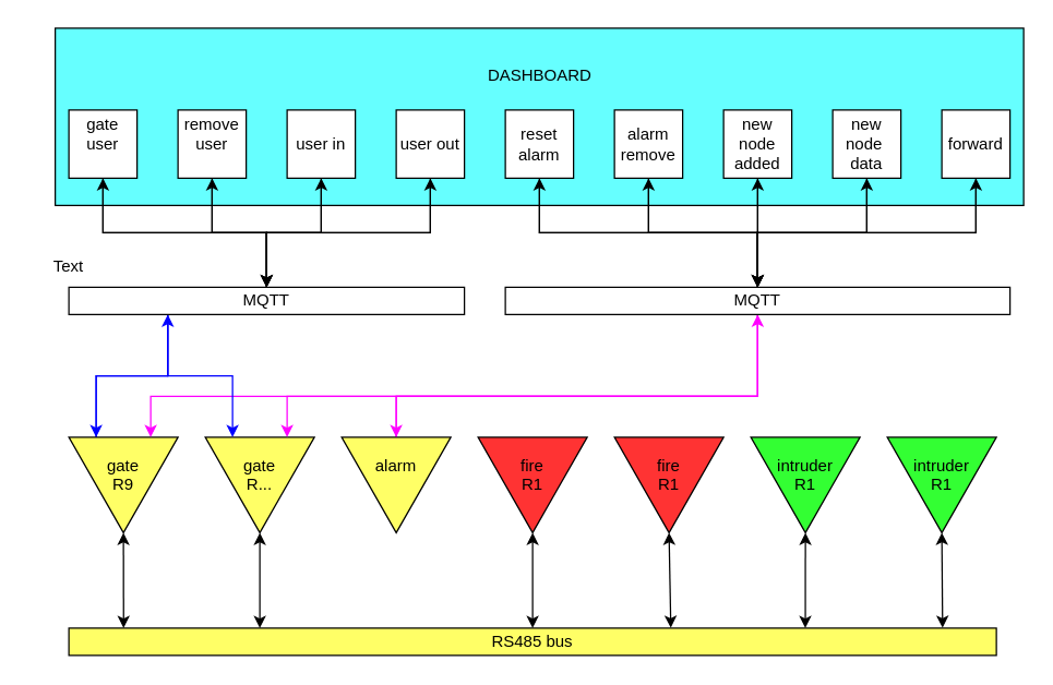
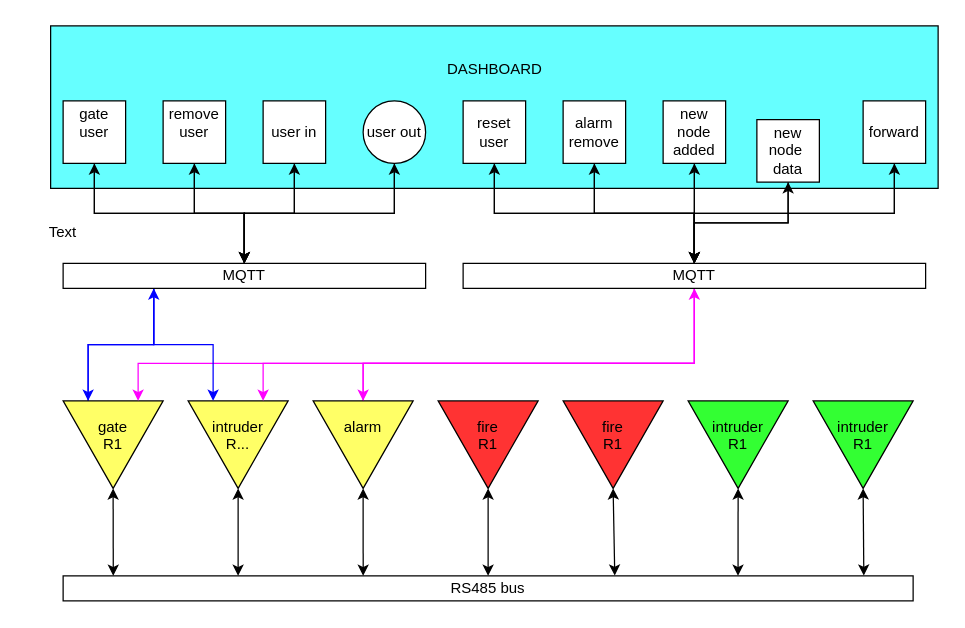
  <mxCell id="0" />
  <mxCell id="1" parent="0" />
  <mxCell id="2" value="" style="rounded=0;whiteSpace=wrap;html=1;fillColor=#66FFFF;" vertex="1" parent="1"><mxGeometry x="40" y="20" width="710" height="130" as="geometry" /></mxCell>
  <mxCell id="3" style="edgeStyle=orthogonalEdgeStyle;rounded=0;orthogonalLoop=1;jettySize=auto;html=1;exitX=0.5;exitY=1;exitDx=0;exitDy=0;entryX=0.5;entryY=0;entryDx=0;entryDy=0;" edge="1" parent="1" source="4" target="47"><mxGeometry relative="1" as="geometry" /></mxCell>
  <mxCell id="4" value="gate user&lt;div&gt;&lt;br&gt;&lt;/div&gt;" style="whiteSpace=wrap;html=1;aspect=fixed;" vertex="1" parent="1"><mxGeometry x="50" y="80" width="50" height="50" as="geometry" /></mxCell>
  <mxCell id="5" style="edgeStyle=orthogonalEdgeStyle;rounded=0;orthogonalLoop=1;jettySize=auto;html=1;exitX=0.5;exitY=1;exitDx=0;exitDy=0;" edge="1" parent="1" source="7"><mxGeometry relative="1" as="geometry"><mxPoint x="155.241" y="130.138" as="targetPoint" /></mxGeometry></mxCell>
  <mxCell id="6" style="edgeStyle=orthogonalEdgeStyle;rounded=0;orthogonalLoop=1;jettySize=auto;html=1;exitX=0.5;exitY=1;exitDx=0;exitDy=0;entryX=0.5;entryY=0;entryDx=0;entryDy=0;" edge="1" parent="1" source="7" target="47"><mxGeometry relative="1" as="geometry" /></mxCell>
  <mxCell id="7" value="remove user&lt;div&gt;&lt;br&gt;&lt;/div&gt;" style="whiteSpace=wrap;html=1;aspect=fixed;" vertex="1" parent="1"><mxGeometry x="130" y="80" width="50" height="50" as="geometry" /></mxCell>
  <mxCell id="8" style="edgeStyle=orthogonalEdgeStyle;rounded=0;orthogonalLoop=1;jettySize=auto;html=1;exitX=0.5;exitY=1;exitDx=0;exitDy=0;entryX=0.5;entryY=0;entryDx=0;entryDy=0;" edge="1" parent="1" source="9" target="40"><mxGeometry relative="1" as="geometry" /></mxCell>
  <mxCell id="9" value="alarm remove" style="whiteSpace=wrap;html=1;aspect=fixed;" vertex="1" parent="1"><mxGeometry x="450" y="80" width="50" height="50" as="geometry" /></mxCell>
  <mxCell id="10" style="edgeStyle=orthogonalEdgeStyle;rounded=0;orthogonalLoop=1;jettySize=auto;html=1;exitX=0.5;exitY=1;exitDx=0;exitDy=0;entryX=0.5;entryY=0;entryDx=0;entryDy=0;" edge="1" parent="1" source="11" target="40"><mxGeometry relative="1" as="geometry" /></mxCell>
- <mxCell id="11" value="reset alarm" style="whiteSpace=wrap;html=1;aspect=fixed;" vertex="1" parent="1"><mxGeometry x="370" y="80" width="50" height="50" as="geometry" /></mxCell>
+ <mxCell id="11" value="reset user" style="whiteSpace=wrap;html=1;aspect=fixed;" vertex="1" parent="1"><mxGeometry x="370" y="80" width="50" height="50" as="geometry" /></mxCell>
  <mxCell id="12" style="edgeStyle=orthogonalEdgeStyle;rounded=0;orthogonalLoop=1;jettySize=auto;html=1;exitX=0.5;exitY=1;exitDx=0;exitDy=0;entryX=0.5;entryY=0;entryDx=0;entryDy=0;" edge="1" parent="1" source="13" target="40"><mxGeometry relative="1" as="geometry" /></mxCell>
- <mxCell id="13" value="new node&amp;nbsp;&lt;div&gt;data&lt;/div&gt;" style="whiteSpace=wrap;html=1;aspect=fixed;" vertex="1" parent="1"><mxGeometry x="610" y="80" width="50" height="50" as="geometry" /></mxCell>
+ <mxCell id="13" value="new node&amp;nbsp;&lt;div&gt;data&lt;/div&gt;" style="whiteSpace=wrap;html=1;aspect=fixed;" vertex="1" parent="1"><mxGeometry x="605" y="95" width="50" height="50" as="geometry" /></mxCell>
  <mxCell id="14" style="edgeStyle=orthogonalEdgeStyle;rounded=0;orthogonalLoop=1;jettySize=auto;html=1;exitX=0.5;exitY=1;exitDx=0;exitDy=0;entryX=0.5;entryY=0;entryDx=0;entryDy=0;" edge="1" parent="1" source="15" target="40"><mxGeometry relative="1" as="geometry" /></mxCell>
  <mxCell id="15" value="new node added" style="whiteSpace=wrap;html=1;aspect=fixed;" vertex="1" parent="1"><mxGeometry x="530" y="80" width="50" height="50" as="geometry" /></mxCell>
  <mxCell id="16" style="edgeStyle=orthogonalEdgeStyle;rounded=0;orthogonalLoop=1;jettySize=auto;html=1;exitX=0.5;exitY=1;exitDx=0;exitDy=0;entryX=0.5;entryY=0;entryDx=0;entryDy=0;" edge="1" parent="1" source="17" target="47"><mxGeometry relative="1" as="geometry" /></mxCell>
  <mxCell id="17" value="user in" style="whiteSpace=wrap;html=1;aspect=fixed;" vertex="1" parent="1"><mxGeometry x="210" y="80" width="50" height="50" as="geometry" /></mxCell>
  <mxCell id="18" style="edgeStyle=orthogonalEdgeStyle;rounded=0;orthogonalLoop=1;jettySize=auto;html=1;exitX=0.5;exitY=1;exitDx=0;exitDy=0;entryX=0.5;entryY=0;entryDx=0;entryDy=0;" edge="1" parent="1" source="19" target="47"><mxGeometry relative="1" as="geometry" /></mxCell>
- <mxCell id="19" value="user out" style="whiteSpace=wrap;html=1;aspect=fixed;" vertex="1" parent="1"><mxGeometry x="290" y="80" width="50" height="50" as="geometry" /></mxCell>
+ <mxCell id="19" value="user out" style="ellipse;whiteSpace=wrap;html=1;aspect=fixed;" vertex="1" parent="1"><mxGeometry x="290" y="80" width="50" height="50" as="geometry" /></mxCell>
  <mxCell id="20" style="edgeStyle=orthogonalEdgeStyle;rounded=0;orthogonalLoop=1;jettySize=auto;html=1;exitX=0;exitY=0.75;exitDx=0;exitDy=0;entryX=0.25;entryY=1;entryDx=0;entryDy=0;strokeColor=#0000FF;" edge="1" parent="1" source="21" target="47"><mxGeometry relative="1" as="geometry" /></mxCell>
- <mxCell id="21" value="gate&lt;div&gt;R9&lt;/div&gt;&lt;div&gt;&lt;br&gt;&lt;/div&gt;" style="triangle;whiteSpace=wrap;html=1;direction=south;fillColor=#FFFF66;" vertex="1" parent="1"><mxGeometry x="50" y="320" width="80" height="70" as="geometry" /></mxCell>
- <mxCell id="22" value="gate&lt;div&gt;R...&lt;/div&gt;&lt;div&gt;&lt;br&gt;&lt;/div&gt;" style="triangle;whiteSpace=wrap;html=1;direction=south;fillColor=#FFFF66;" vertex="1" parent="1"><mxGeometry x="150" y="320" width="80" height="70" as="geometry" /></mxCell>
+ <mxCell id="21" value="gate&lt;div&gt;R1&lt;/div&gt;&lt;div&gt;&lt;br&gt;&lt;/div&gt;" style="triangle;whiteSpace=wrap;html=1;direction=south;fillColor=#FFFF66;" vertex="1" parent="1"><mxGeometry x="50" y="320" width="80" height="70" as="geometry" /></mxCell>
+ <mxCell id="22" value="intruder&lt;div&gt;R...&lt;/div&gt;&lt;div&gt;&lt;br&gt;&lt;/div&gt;" style="triangle;whiteSpace=wrap;html=1;direction=south;fillColor=#FFFF66;" vertex="1" parent="1"><mxGeometry x="150" y="320" width="80" height="70" as="geometry" /></mxCell>
  <mxCell id="23" style="edgeStyle=orthogonalEdgeStyle;rounded=0;orthogonalLoop=1;jettySize=auto;html=1;exitX=0;exitY=0.5;exitDx=0;exitDy=0;entryX=0.5;entryY=1;entryDx=0;entryDy=0;strokeColor=#FF00FF;" edge="1" parent="1" source="24" target="40"><mxGeometry relative="1" as="geometry"><Array as="points"><mxPoint x="290" y="290" /><mxPoint x="555" y="290" /></Array></mxGeometry></mxCell>
  <mxCell id="24" value="&lt;div&gt;alarm&lt;/div&gt;&lt;div&gt;&lt;br&gt;&lt;/div&gt;&lt;div&gt;&lt;br&gt;&lt;/div&gt;" style="triangle;whiteSpace=wrap;html=1;direction=south;fillColor=#FFFF66;" vertex="1" parent="1"><mxGeometry x="250" y="320" width="80" height="70" as="geometry" /></mxCell>
  <mxCell id="25" value="&lt;div&gt;fire&lt;/div&gt;&lt;div&gt;R1&lt;/div&gt;&lt;div&gt;&lt;br&gt;&lt;/div&gt;" style="triangle;whiteSpace=wrap;html=1;direction=south;fillColor=#FF3333;" vertex="1" parent="1"><mxGeometry x="350" y="320" width="80" height="70" as="geometry" /></mxCell>
  <mxCell id="26" value="&lt;div&gt;intruder&lt;/div&gt;&lt;div&gt;R1&lt;/div&gt;&lt;div&gt;&lt;br&gt;&lt;/div&gt;" style="triangle;whiteSpace=wrap;html=1;direction=south;fillColor=#33FF33;" vertex="1" parent="1"><mxGeometry x="650" y="320" width="80" height="70" as="geometry" /></mxCell>
  <mxCell id="27" style="edgeStyle=orthogonalEdgeStyle;rounded=0;orthogonalLoop=1;jettySize=auto;html=1;exitX=0.5;exitY=1;exitDx=0;exitDy=0;entryX=0.5;entryY=0;entryDx=0;entryDy=0;" edge="1" parent="1" source="28" target="40"><mxGeometry relative="1" as="geometry" /></mxCell>
  <mxCell id="28" value="forward" style="whiteSpace=wrap;html=1;aspect=fixed;" vertex="1" parent="1"><mxGeometry x="690" y="80" width="50" height="50" as="geometry" /></mxCell>
  <mxCell id="29" value="&lt;div&gt;intruder&lt;/div&gt;&lt;div&gt;R1&lt;/div&gt;&lt;div&gt;&lt;br&gt;&lt;/div&gt;" style="triangle;whiteSpace=wrap;html=1;direction=south;fillColor=#33FF33;" vertex="1" parent="1"><mxGeometry x="550" y="320" width="80" height="70" as="geometry" /></mxCell>
  <mxCell id="30" value="&lt;div&gt;fire&lt;/div&gt;&lt;div&gt;R1&lt;/div&gt;&lt;div&gt;&lt;br&gt;&lt;/div&gt;" style="triangle;whiteSpace=wrap;html=1;direction=south;fillColor=#FF3333;" vertex="1" parent="1"><mxGeometry x="450" y="320" width="80" height="70" as="geometry" /></mxCell>
- <mxCell id="31" value="RS485 bus" style="whiteSpace=wrap;html=1;fillColor=#ffff66;" vertex="1" parent="1"><mxGeometry x="50" y="460" width="680" height="20" as="geometry" /></mxCell>
+ <mxCell id="31" value="RS485 bus" style="whiteSpace=wrap;html=1;" vertex="1" parent="1"><mxGeometry x="50" y="460" width="680" height="20" as="geometry" /></mxCell>
  <mxCell id="32" style="edgeStyle=orthogonalEdgeStyle;rounded=0;orthogonalLoop=1;jettySize=auto;html=1;exitX=0.5;exitY=1;exitDx=0;exitDy=0;entryX=0;entryY=0.5;entryDx=0;entryDy=0;strokeColor=#FF00FF;" edge="1" parent="1" source="40" target="24"><mxGeometry relative="1" as="geometry"><Array as="points"><mxPoint x="555" y="290" /><mxPoint x="290" y="290" /></Array></mxGeometry></mxCell>
  <mxCell id="33" style="edgeStyle=orthogonalEdgeStyle;rounded=0;orthogonalLoop=1;jettySize=auto;html=1;exitX=0.5;exitY=1;exitDx=0;exitDy=0;entryX=0;entryY=0.25;entryDx=0;entryDy=0;strokeColor=#FF00FF;" edge="1" parent="1" source="40" target="22"><mxGeometry relative="1" as="geometry"><Array as="points"><mxPoint x="555" y="290" /><mxPoint x="210" y="290" /></Array></mxGeometry></mxCell>
  <mxCell id="34" style="edgeStyle=orthogonalEdgeStyle;rounded=0;orthogonalLoop=1;jettySize=auto;html=1;exitX=0.5;exitY=1;exitDx=0;exitDy=0;entryX=0;entryY=0.25;entryDx=0;entryDy=0;strokeColor=#FF00FF;" edge="1" parent="1" source="40" target="21"><mxGeometry relative="1" as="geometry"><Array as="points"><mxPoint x="555" y="290" /><mxPoint x="110" y="290" /></Array></mxGeometry></mxCell>
  <mxCell id="35" style="edgeStyle=orthogonalEdgeStyle;rounded=0;orthogonalLoop=1;jettySize=auto;html=1;exitX=0.5;exitY=0;exitDx=0;exitDy=0;entryX=0.5;entryY=1;entryDx=0;entryDy=0;" edge="1" parent="1" source="40" target="11"><mxGeometry relative="1" as="geometry" /></mxCell>
  <mxCell id="36" style="edgeStyle=orthogonalEdgeStyle;rounded=0;orthogonalLoop=1;jettySize=auto;html=1;exitX=0.5;exitY=0;exitDx=0;exitDy=0;entryX=0.5;entryY=1;entryDx=0;entryDy=0;" edge="1" parent="1" source="40" target="9"><mxGeometry relative="1" as="geometry" /></mxCell>
  <mxCell id="37" style="edgeStyle=orthogonalEdgeStyle;rounded=0;orthogonalLoop=1;jettySize=auto;html=1;exitX=0.5;exitY=0;exitDx=0;exitDy=0;entryX=0.5;entryY=1;entryDx=0;entryDy=0;" edge="1" parent="1" source="40" target="15"><mxGeometry relative="1" as="geometry" /></mxCell>
  <mxCell id="38" style="edgeStyle=orthogonalEdgeStyle;rounded=0;orthogonalLoop=1;jettySize=auto;html=1;exitX=0.5;exitY=0;exitDx=0;exitDy=0;entryX=0.5;entryY=1;entryDx=0;entryDy=0;" edge="1" parent="1" source="40" target="13"><mxGeometry relative="1" as="geometry" /></mxCell>
  <mxCell id="39" style="edgeStyle=orthogonalEdgeStyle;rounded=0;orthogonalLoop=1;jettySize=auto;html=1;exitX=0.5;exitY=0;exitDx=0;exitDy=0;entryX=0.5;entryY=1;entryDx=0;entryDy=0;" edge="1" parent="1" source="40" target="28"><mxGeometry relative="1" as="geometry" /></mxCell>
  <mxCell id="40" value="MQTT" style="rounded=0;whiteSpace=wrap;html=1;" vertex="1" parent="1"><mxGeometry x="370" y="210" width="370" height="20" as="geometry" /></mxCell>
  <mxCell id="41" style="edgeStyle=orthogonalEdgeStyle;rounded=0;orthogonalLoop=1;jettySize=auto;html=1;exitX=0.25;exitY=1;exitDx=0;exitDy=0;entryX=0;entryY=0.75;entryDx=0;entryDy=0;strokeColor=#0000FF;" edge="1" parent="1" source="47" target="21"><mxGeometry relative="1" as="geometry" /></mxCell>
  <mxCell id="42" style="edgeStyle=orthogonalEdgeStyle;rounded=0;orthogonalLoop=1;jettySize=auto;html=1;exitX=0.25;exitY=1;exitDx=0;exitDy=0;entryX=0;entryY=0.75;entryDx=0;entryDy=0;fillColor=#0000FF;strokeColor=#0000FF;" edge="1" parent="1" source="47" target="22"><mxGeometry relative="1" as="geometry" /></mxCell>
  <mxCell id="43" style="edgeStyle=orthogonalEdgeStyle;rounded=0;orthogonalLoop=1;jettySize=auto;html=1;exitX=0.5;exitY=0;exitDx=0;exitDy=0;entryX=0.5;entryY=1;entryDx=0;entryDy=0;" edge="1" parent="1" source="47" target="4"><mxGeometry relative="1" as="geometry" /></mxCell>
  <mxCell id="44" style="edgeStyle=orthogonalEdgeStyle;rounded=0;orthogonalLoop=1;jettySize=auto;html=1;exitX=0.5;exitY=0;exitDx=0;exitDy=0;entryX=0.5;entryY=1;entryDx=0;entryDy=0;" edge="1" parent="1" source="47" target="7"><mxGeometry relative="1" as="geometry" /></mxCell>
  <mxCell id="45" style="edgeStyle=orthogonalEdgeStyle;rounded=0;orthogonalLoop=1;jettySize=auto;html=1;exitX=0.5;exitY=0;exitDx=0;exitDy=0;entryX=0.5;entryY=1;entryDx=0;entryDy=0;" edge="1" parent="1" source="47" target="17"><mxGeometry relative="1" as="geometry" /></mxCell>
  <mxCell id="46" style="edgeStyle=orthogonalEdgeStyle;rounded=0;orthogonalLoop=1;jettySize=auto;html=1;exitX=0.5;exitY=0;exitDx=0;exitDy=0;entryX=0.5;entryY=1;entryDx=0;entryDy=0;" edge="1" parent="1" source="47" target="19"><mxGeometry relative="1" as="geometry" /></mxCell>
  <mxCell id="47" value="MQTT" style="rounded=0;whiteSpace=wrap;html=1;" vertex="1" parent="1"><mxGeometry x="50" y="210" width="290" height="20" as="geometry" /></mxCell>
  <mxCell id="48" value="" style="endArrow=classic;startArrow=classic;html=1;rounded=0;exitX=0.649;exitY=-0.01;exitDx=0;exitDy=0;exitPerimeter=0;entryX=1;entryY=0.5;entryDx=0;entryDy=0;" edge="1" parent="1" source="31" target="30"><mxGeometry width="50" height="50" relative="1" as="geometry"><mxPoint x="350" y="270" as="sourcePoint" /><mxPoint x="400" y="220" as="targetPoint" /></mxGeometry></mxCell>
  <mxCell id="49" value="" style="endArrow=classic;startArrow=classic;html=1;rounded=0;entryX=1;entryY=0.5;entryDx=0;entryDy=0;exitX=0.794;exitY=0;exitDx=0;exitDy=0;exitPerimeter=0;" edge="1" parent="1" source="31" target="29"><mxGeometry width="50" height="50" relative="1" as="geometry"><mxPoint x="350" y="270" as="sourcePoint" /><mxPoint x="400" y="220" as="targetPoint" /></mxGeometry></mxCell>
  <mxCell id="50" value="" style="endArrow=classic;startArrow=classic;html=1;rounded=0;entryX=1;entryY=0.5;entryDx=0;entryDy=0;exitX=0.942;exitY=-0.01;exitDx=0;exitDy=0;exitPerimeter=0;" edge="1" parent="1" source="31" target="26"><mxGeometry width="50" height="50" relative="1" as="geometry"><mxPoint x="350" y="270" as="sourcePoint" /><mxPoint x="400" y="220" as="targetPoint" /></mxGeometry></mxCell>
  <mxCell id="51" value="" style="endArrow=classic;startArrow=classic;html=1;rounded=0;entryX=1;entryY=0.5;entryDx=0;entryDy=0;exitX=0.5;exitY=0;exitDx=0;exitDy=0;" edge="1" parent="1" source="31" target="25"><mxGeometry width="50" height="50" relative="1" as="geometry"><mxPoint x="350" y="270" as="sourcePoint" /><mxPoint x="400" y="220" as="targetPoint" /></mxGeometry></mxCell>
+ <mxCell id="52" value="" style="endArrow=classic;startArrow=classic;html=1;rounded=0;exitX=1;exitY=0.5;exitDx=0;exitDy=0;entryX=0.353;entryY=0;entryDx=0;entryDy=0;entryPerimeter=0;" edge="1" parent="1" source="24" target="31"><mxGeometry width="50" height="50" relative="1" as="geometry"><mxPoint x="350" y="280" as="sourcePoint" /><mxPoint x="400" y="220" as="targetPoint" /></mxGeometry></mxCell>
  <mxCell id="53" value="" style="endArrow=classic;startArrow=classic;html=1;rounded=0;exitX=1;exitY=0.5;exitDx=0;exitDy=0;" edge="1" parent="1" source="22"><mxGeometry width="50" height="50" relative="1" as="geometry"><mxPoint x="350" y="280" as="sourcePoint" /><mxPoint x="190" y="460" as="targetPoint" /></mxGeometry></mxCell>
  <mxCell id="54" value="" style="endArrow=classic;startArrow=classic;html=1;rounded=0;entryX=1;entryY=0.5;entryDx=0;entryDy=0;exitX=0.059;exitY=0;exitDx=0;exitDy=0;exitPerimeter=0;" edge="1" parent="1" source="31" target="21"><mxGeometry width="50" height="50" relative="1" as="geometry"><mxPoint x="300" y="430" as="sourcePoint" /><mxPoint x="350" y="380" as="targetPoint" /></mxGeometry></mxCell>
  <mxCell id="55" value="DASHBOARD" style="text;html=1;align=center;verticalAlign=middle;resizable=0;points=[];autosize=1;strokeColor=none;fillColor=none;" vertex="1" parent="1"><mxGeometry x="345" y="40" width="100" height="30" as="geometry" /></mxCell>
- <mxCell id="56" value="Text" style="text;strokeColor=none;align=center;fillColor=none;html=1;verticalAlign=middle;whiteSpace=wrap;rounded=0;" vertex="1" parent="1"><mxGeometry x="20" y="180" width="60" height="30" as="geometry" /></mxCell>
+ <mxCell id="56" value="Text" style="text;strokeColor=none;align=center;fillColor=none;html=1;verticalAlign=middle;whiteSpace=wrap;rounded=0;" vertex="1" parent="1"><mxGeometry x="20" y="170" width="60" height="30" as="geometry" /></mxCell>
